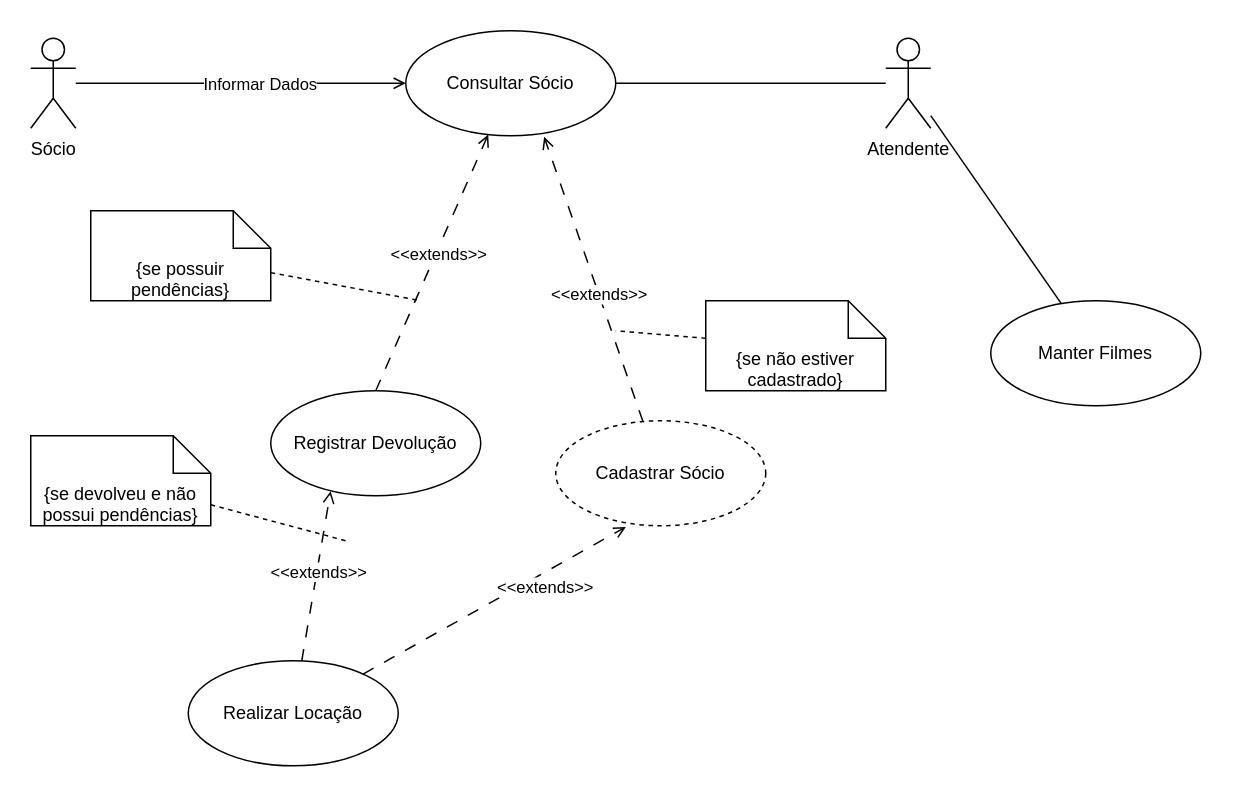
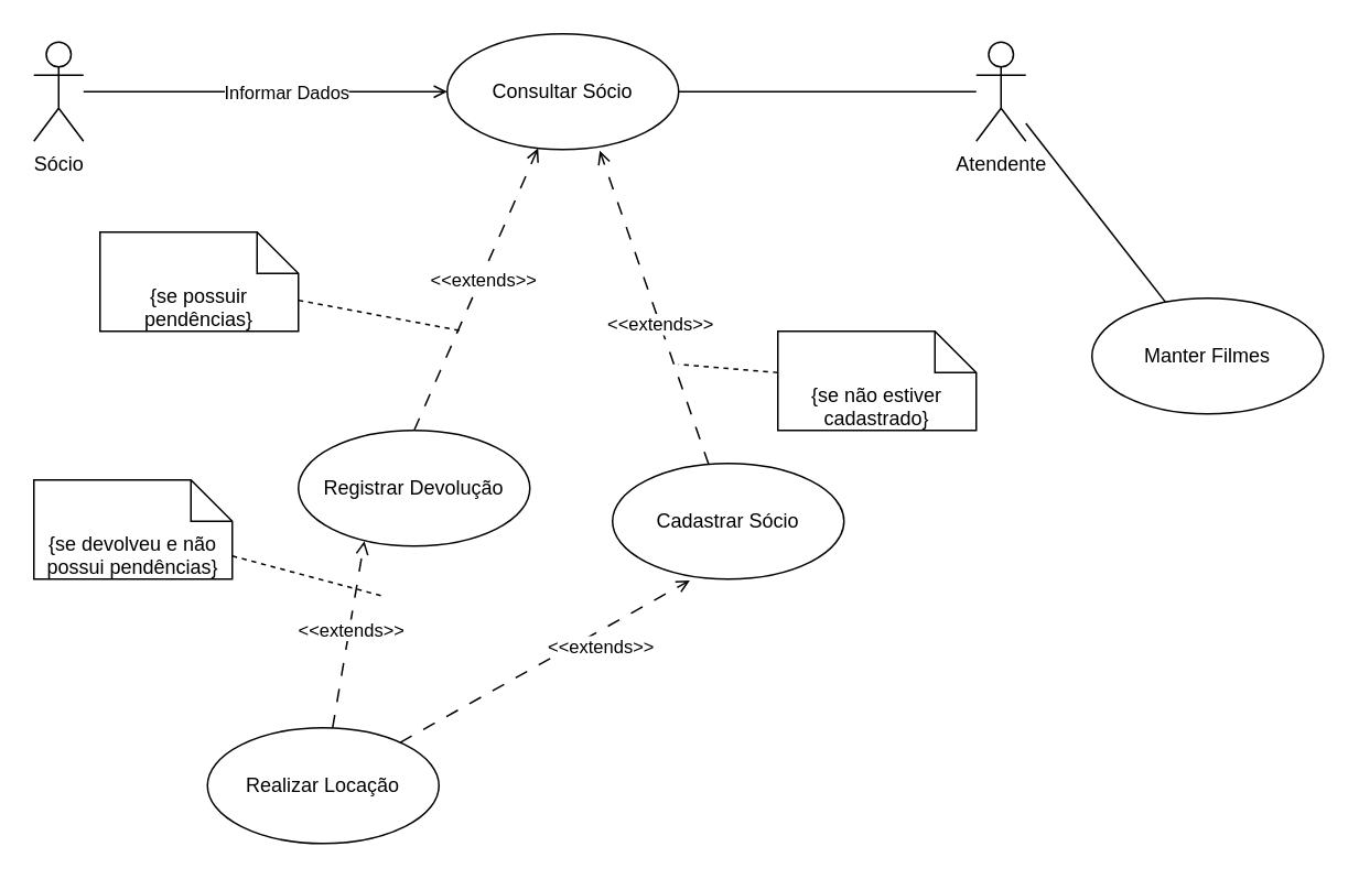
  <mxCell id="0" />
  <mxCell id="1" parent="0" />
  <mxCell id="2" style="rounded=0;orthogonalLoop=1;jettySize=auto;html=1;endArrow=open;endFill=0;" parent="1" source="4" target="5" edge="1"><mxGeometry relative="1" as="geometry" /></mxCell>
  <mxCell id="3" value="Informar Dados" style="edgeLabel;html=1;align=center;verticalAlign=middle;resizable=0;points=[];" parent="2" vertex="1" connectable="0"><mxGeometry x="0.111" relative="1" as="geometry"><mxPoint as="offset" /></mxGeometry></mxCell>
  <mxCell id="4" value="Sócio" style="shape=umlActor;verticalLabelPosition=bottom;verticalAlign=top;html=1;" parent="1" vertex="1"><mxGeometry x="20" y="25" width="30" height="60" as="geometry" /></mxCell>
  <mxCell id="5" value="Consultar Sócio" style="ellipse;whiteSpace=wrap;html=1;" parent="1" vertex="1"><mxGeometry x="270" y="20" width="140" height="70" as="geometry" /></mxCell>
  <mxCell id="6" style="rounded=0;orthogonalLoop=1;jettySize=auto;html=1;entryX=1;entryY=0.5;entryDx=0;entryDy=0;endArrow=none;endFill=0;" parent="1" source="8" target="5" edge="1"><mxGeometry relative="1" as="geometry" /></mxCell>
  <mxCell id="7" value="" style="edgeStyle=none;rounded=0;orthogonalLoop=1;jettySize=auto;html=1;endArrow=none;endFill=0;" parent="1" source="8" target="9" edge="1"><mxGeometry relative="1" as="geometry" /></mxCell>
  <mxCell id="8" value="Atendente" style="shape=umlActor;verticalLabelPosition=bottom;verticalAlign=top;html=1;" parent="1" vertex="1"><mxGeometry x="590" y="25" width="30" height="60" as="geometry" /></mxCell>
- <mxCell id="9" value="Manter Filmes" style="ellipse;whiteSpace=wrap;html=1;" parent="1" vertex="1"><mxGeometry x="660" y="200" width="140" height="70" as="geometry" /></mxCell>
+ <mxCell id="9" value="Manter Filmes" style="ellipse;whiteSpace=wrap;html=1;" parent="1" vertex="1"><mxGeometry x="660" y="180" width="140" height="70" as="geometry" /></mxCell>
  <mxCell id="10" value="Realizar Locação" style="ellipse;whiteSpace=wrap;html=1;" parent="1" vertex="1"><mxGeometry x="125" y="440" width="140" height="70" as="geometry" /></mxCell>
  <mxCell id="11" style="edgeStyle=none;rounded=0;orthogonalLoop=1;jettySize=auto;html=1;endArrow=open;endFill=0;dashed=1;dashPattern=8 8;entryX=0.285;entryY=0.957;entryDx=0;entryDy=0;entryPerimeter=0;" parent="1" source="10" target="13" edge="1"><mxGeometry relative="1" as="geometry"><mxPoint x="190" y="360" as="targetPoint" /></mxGeometry></mxCell>
  <mxCell id="12" value="&amp;lt;&amp;lt;extends&amp;gt;&amp;gt;" style="edgeLabel;html=1;align=center;verticalAlign=middle;resizable=0;points=[];" parent="11" vertex="1" connectable="0"><mxGeometry x="0.07" y="-1" relative="1" as="geometry"><mxPoint as="offset" /></mxGeometry></mxCell>
  <mxCell id="13" value="Registrar Devolução" style="ellipse;whiteSpace=wrap;html=1;" parent="1" vertex="1"><mxGeometry x="180" y="260" width="140" height="70" as="geometry" /></mxCell>
  <mxCell id="14" style="edgeStyle=none;rounded=0;orthogonalLoop=1;jettySize=auto;html=1;endArrow=open;endFill=0;dashed=1;dashPattern=8 8;exitX=0.5;exitY=0;exitDx=0;exitDy=0;" parent="1" source="13" target="5" edge="1"><mxGeometry relative="1" as="geometry"><mxPoint x="268" y="222" as="sourcePoint" /><mxPoint x="344" y="120" as="targetPoint" /></mxGeometry></mxCell>
  <mxCell id="15" value="&amp;lt;&amp;lt;extends&amp;gt;&amp;gt;" style="edgeLabel;html=1;align=center;verticalAlign=middle;resizable=0;points=[];" parent="14" vertex="1" connectable="0"><mxGeometry x="0.07" y="-1" relative="1" as="geometry"><mxPoint as="offset" /></mxGeometry></mxCell>
- <mxCell id="16" value="Cadastrar Sócio" style="ellipse;whiteSpace=wrap;html=1;dashed=1;" parent="1" vertex="1"><mxGeometry x="370" y="280" width="140" height="70" as="geometry" /></mxCell>
+ <mxCell id="16" value="Cadastrar Sócio" style="ellipse;whiteSpace=wrap;html=1;" parent="1" vertex="1"><mxGeometry x="370" y="280" width="140" height="70" as="geometry" /></mxCell>
  <mxCell id="17" style="edgeStyle=none;rounded=0;orthogonalLoop=1;jettySize=auto;html=1;entryX=0.659;entryY=1.01;entryDx=0;entryDy=0;entryPerimeter=0;dashed=1;dashPattern=8 8;endArrow=open;endFill=0;" parent="1" source="16" target="5" edge="1"><mxGeometry relative="1" as="geometry" /></mxCell>
  <mxCell id="18" value="&amp;lt;&amp;lt;extends&amp;gt;&amp;gt;" style="edgeLabel;html=1;align=center;verticalAlign=middle;resizable=0;points=[];" parent="17" vertex="1" connectable="0"><mxGeometry x="-0.106" relative="1" as="geometry"><mxPoint as="offset" /></mxGeometry></mxCell>
  <mxCell id="19" style="edgeStyle=none;rounded=0;orthogonalLoop=1;jettySize=auto;html=1;endArrow=none;endFill=0;dashed=1;" parent="1" source="20" edge="1"><mxGeometry relative="1" as="geometry"><mxPoint x="410" y="220" as="targetPoint" /></mxGeometry></mxCell>
  <mxCell id="20" value="{se não estiver cadastrado}" style="shape=note2;boundedLbl=1;whiteSpace=wrap;html=1;size=25;verticalAlign=top;align=center;" parent="1" vertex="1"><mxGeometry x="470" y="200" width="120" height="60" as="geometry" /></mxCell>
  <mxCell id="21" style="edgeStyle=none;rounded=0;orthogonalLoop=1;jettySize=auto;html=1;dashed=1;endArrow=none;endFill=0;" parent="1" source="22" edge="1"><mxGeometry relative="1" as="geometry"><mxPoint x="280" y="200" as="targetPoint" /></mxGeometry></mxCell>
  <mxCell id="22" value="{se possuir pendências}" style="shape=note2;boundedLbl=1;whiteSpace=wrap;html=1;size=25;verticalAlign=top;align=center;" parent="1" vertex="1"><mxGeometry x="60" y="140" width="120" height="60" as="geometry" /></mxCell>
  <mxCell id="23" style="edgeStyle=none;rounded=0;orthogonalLoop=1;jettySize=auto;html=1;dashed=1;endArrow=none;endFill=0;" parent="1" source="24" edge="1"><mxGeometry relative="1" as="geometry"><mxPoint x="230" y="360" as="targetPoint" /></mxGeometry></mxCell>
  <mxCell id="24" value="{se devolveu e não possui pendências}" style="shape=note2;boundedLbl=1;whiteSpace=wrap;html=1;size=25;verticalAlign=top;align=center;" parent="1" vertex="1"><mxGeometry x="20" y="290" width="120" height="60" as="geometry" /></mxCell>
  <mxCell id="25" style="edgeStyle=none;rounded=0;orthogonalLoop=1;jettySize=auto;html=1;entryX=0.334;entryY=1.011;entryDx=0;entryDy=0;entryPerimeter=0;endArrow=open;endFill=0;dashed=1;dashPattern=8 8;" parent="1" source="10" target="16" edge="1"><mxGeometry relative="1" as="geometry" /></mxCell>
  <mxCell id="26" value="&amp;lt;&amp;lt;extends&amp;gt;&amp;gt;" style="edgeLabel;html=1;align=center;verticalAlign=middle;resizable=0;points=[];" parent="25" vertex="1" connectable="0"><mxGeometry x="0.491" y="2" relative="1" as="geometry"><mxPoint x="-9" y="17" as="offset" /></mxGeometry></mxCell>
